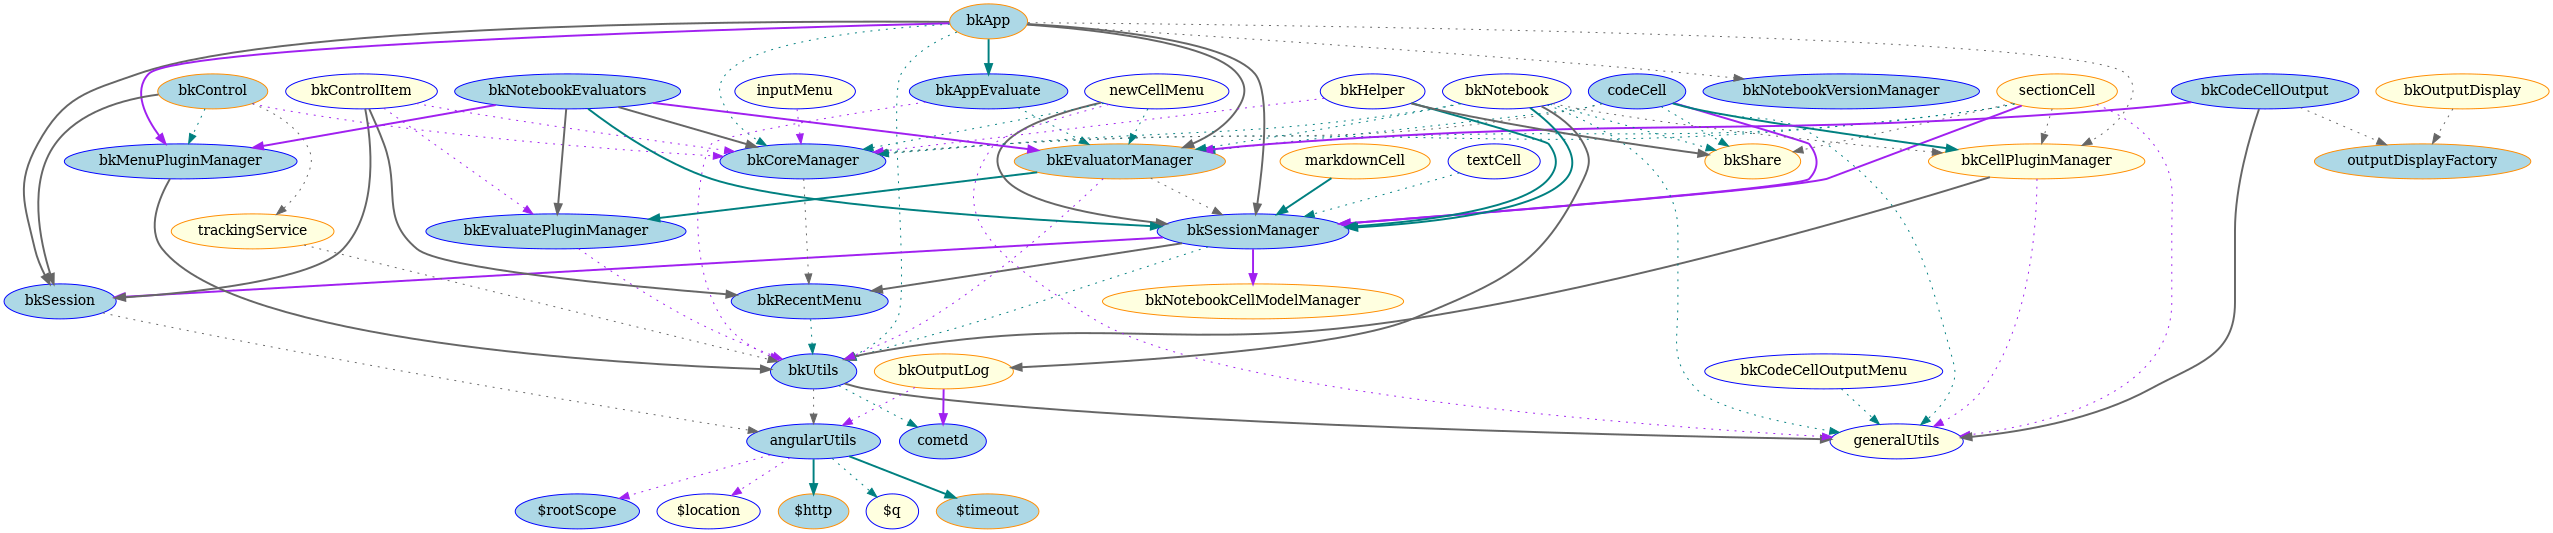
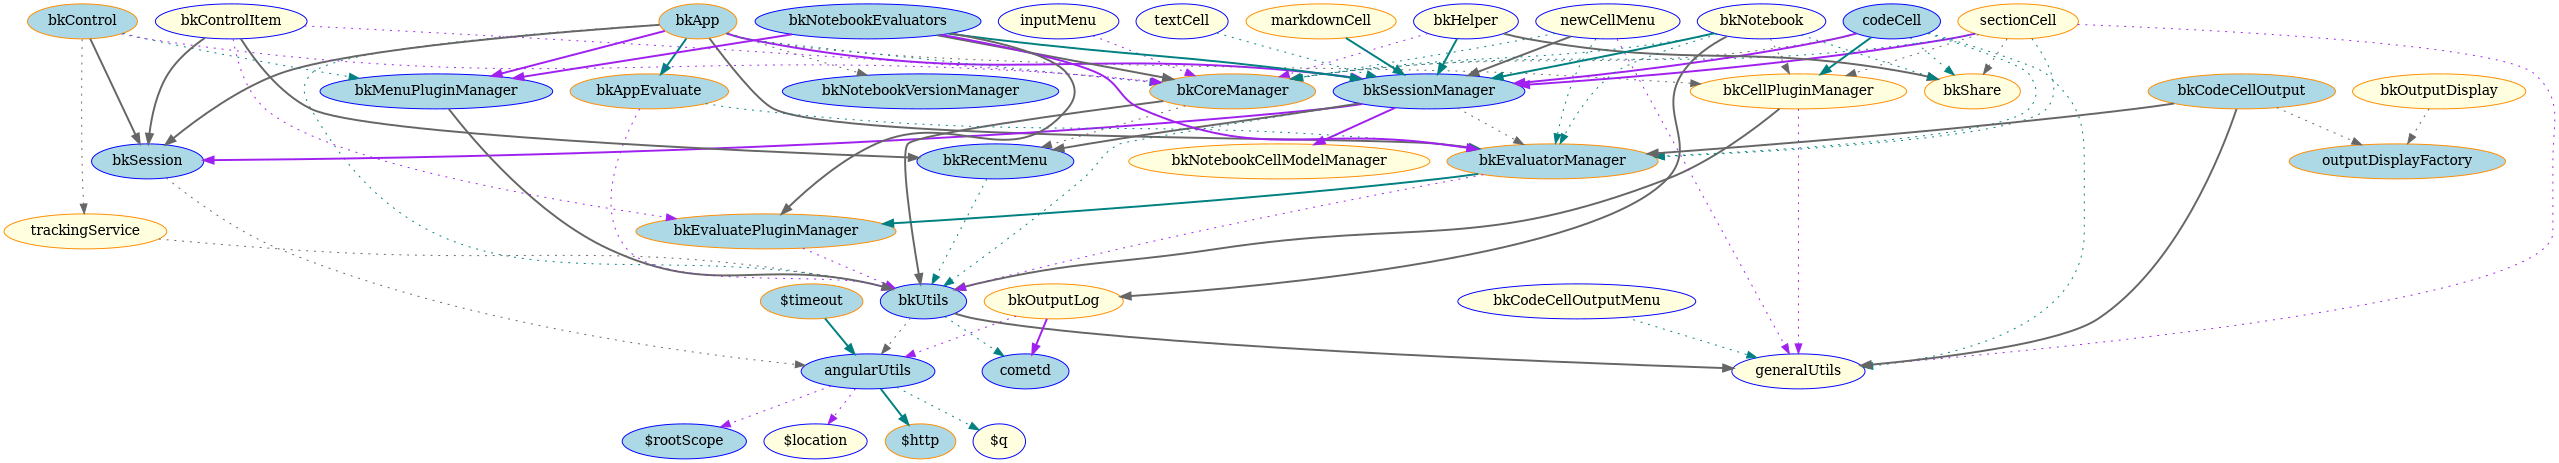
  digraph {
    fontname="DejaVu Serif"
    node [color=blue fillcolor=lightblue fontname="DejaVu Serif" style=filled]
    edge [color=gray40 fontname="DejaVu Serif" style=dotted]
    angularUtils
    "$rootScope"
    "$location" [fillcolor=lightyellow]
    "$http" [color=darkorange]
    "$q" [fillcolor=lightyellow]
    "$timeout" [color=darkorange]
    bkApp [color=darkorange]
    bkUtils
    bkSession
    bkSessionManager
    bkMenuPluginManager
    bkCellPluginManager [color=darkorange fillcolor=lightyellow]
-   bkCoreManager
-   bkAppEvaluate
+   bkCoreManager [color=darkorange]
+   bkAppEvaluate [color=darkorange]
    bkNotebookVersionManager
    bkEvaluatorManager [color=darkorange]
    generalUtils [fillcolor=lightyellow]
    cometd
    bkRecentMenu
    bkNotebookCellModelManager [color=darkorange fillcolor=lightyellow]
-   bkEvaluatePluginManager
+   bkEvaluatePluginManager [color=darkorange]
    trackingService [color=darkorange fillcolor=lightyellow]
    newCellMenu [fillcolor=lightyellow]
    sectionCell [color=darkorange fillcolor=lightyellow]
    bkShare [color=darkorange fillcolor=lightyellow]
    textCell [fillcolor=lightyellow]
    markdownCell [color=darkorange fillcolor=lightyellow]
    codeCell
    inputMenu [fillcolor=lightyellow]
-   bkCodeCellOutput
+   bkCodeCellOutput [color=darkorange]
    outputDisplayFactory [color=darkorange]
    bkCodeCellOutputMenu [fillcolor=lightyellow]
    bkControl [color=darkorange]
    bkControlItem [fillcolor=lightyellow]
    bkHelper [fillcolor=lightyellow]
    bkNotebook [fillcolor=lightyellow]
    bkOutputLog [color=darkorange fillcolor=lightyellow]
    bkNotebookEvaluators
    bkOutputDisplay [color=darkorange fillcolor=lightyellow]
    angularUtils -> "$rootScope" [color=purple]
    angularUtils -> "$location" [color=purple]
    angularUtils -> "$http" [color=teal style=bold]
    angularUtils -> "$q" [color=teal]
-   angularUtils -> "$timeout" [color=teal style=bold]
+   "$timeout" -> angularUtils [color=teal style=bold]
    bkApp -> bkUtils [color=teal]
    bkApp -> bkSession [style=bold]
-   bkApp -> bkSessionManager [style=bold]
+   bkApp -> bkSessionManager [color=purple style=bold]
    bkApp -> bkMenuPluginManager [color=purple style=bold]
    bkApp -> bkCellPluginManager
    bkApp -> bkCoreManager [color=teal]
    bkApp -> bkAppEvaluate [color=teal style=bold]
    bkApp -> bkNotebookVersionManager
    bkApp -> bkEvaluatorManager [style=bold]
    bkUtils -> angularUtils
    bkUtils -> generalUtils [style=bold]
    bkUtils -> cometd [color=teal]
    bkSession -> angularUtils
    bkSessionManager -> bkUtils [color=teal]
    bkSessionManager -> bkSession [color=purple style=bold]
-   bkEvaluatorManager -> bkSessionManager
+   bkSessionManager -> bkEvaluatorManager
    bkSessionManager -> bkRecentMenu [style=bold]
    bkSessionManager -> bkNotebookCellModelManager [color=purple style=bold]
    bkMenuPluginManager -> bkUtils [style=bold]
    bkCellPluginManager -> bkUtils [style=bold]
    bkCellPluginManager -> generalUtils [color=purple]
+   bkCoreManager -> bkUtils [style=bold]
    bkCoreManager -> bkRecentMenu
    bkAppEvaluate -> bkUtils [color=purple]
    bkAppEvaluate -> bkEvaluatorManager [color=teal]
    bkEvaluatorManager -> bkUtils [color=purple]
    bkEvaluatorManager -> bkEvaluatePluginManager [color=teal style=bold]
    bkRecentMenu -> bkUtils [color=teal]
    bkEvaluatePluginManager -> bkUtils [color=purple]
    trackingService -> bkUtils
    newCellMenu -> bkSessionManager [style=bold]
    newCellMenu -> bkCoreManager [color=teal]
    newCellMenu -> bkEvaluatorManager [color=teal]
    newCellMenu -> generalUtils [color=purple]
    sectionCell -> bkSessionManager [color=purple style=bold]
    sectionCell -> bkCellPluginManager
    sectionCell -> bkCoreManager [color=teal]
    sectionCell -> bkEvaluatorManager [color=teal]
    sectionCell -> generalUtils [color=purple]
    sectionCell -> bkShare
    textCell -> bkSessionManager [color=teal]
    markdownCell -> bkSessionManager [color=teal style=bold]
    codeCell -> bkSessionManager [color=purple style=bold]
    codeCell -> bkCellPluginManager [color=teal style=bold]
    codeCell -> bkCoreManager
    codeCell -> bkEvaluatorManager [color=teal]
    codeCell -> generalUtils [color=teal]
    codeCell -> bkShare [color=teal]
    inputMenu -> bkCoreManager [color=purple]
-   bkCodeCellOutput -> bkEvaluatorManager [color=purple style=bold]
+   bkCodeCellOutput -> bkEvaluatorManager [style=bold]
    bkCodeCellOutput -> generalUtils [style=bold]
    bkCodeCellOutput -> outputDisplayFactory
    bkCodeCellOutputMenu -> generalUtils [color=teal]
    bkControl -> bkSession [style=bold]
    bkControl -> bkMenuPluginManager [color=teal]
    bkControl -> bkCoreManager [color=purple]
    bkControl -> trackingService
    bkControlItem -> bkSession [style=bold]
    bkControlItem -> bkCoreManager [color=purple]
    bkControlItem -> bkRecentMenu [style=bold]
    bkControlItem -> bkEvaluatePluginManager [color=purple]
    bkHelper -> bkSessionManager [color=teal style=bold]
    bkHelper -> bkCoreManager [color=purple]
    bkHelper -> bkShare [style=bold]
    bkNotebook -> bkSessionManager [color=teal style=bold]
    bkNotebook -> bkCellPluginManager
    bkNotebook -> bkCoreManager [color=teal]
    bkNotebook -> bkEvaluatorManager [color=teal]
-   bkNotebook -> generalUtils [color=teal]
    bkNotebook -> bkShare [color=teal]
    bkNotebook -> bkOutputLog [style=bold]
    bkOutputLog -> angularUtils [color=purple]
    bkOutputLog -> cometd [color=purple style=bold]
    bkNotebookEvaluators -> bkSessionManager [color=teal style=bold]
    bkNotebookEvaluators -> bkMenuPluginManager [color=purple style=bold]
    bkNotebookEvaluators -> bkCoreManager [style=bold]
    bkNotebookEvaluators -> bkEvaluatorManager [color=purple style=bold]
    bkNotebookEvaluators -> bkEvaluatePluginManager [style=bold]
    bkOutputDisplay -> outputDisplayFactory
  }
